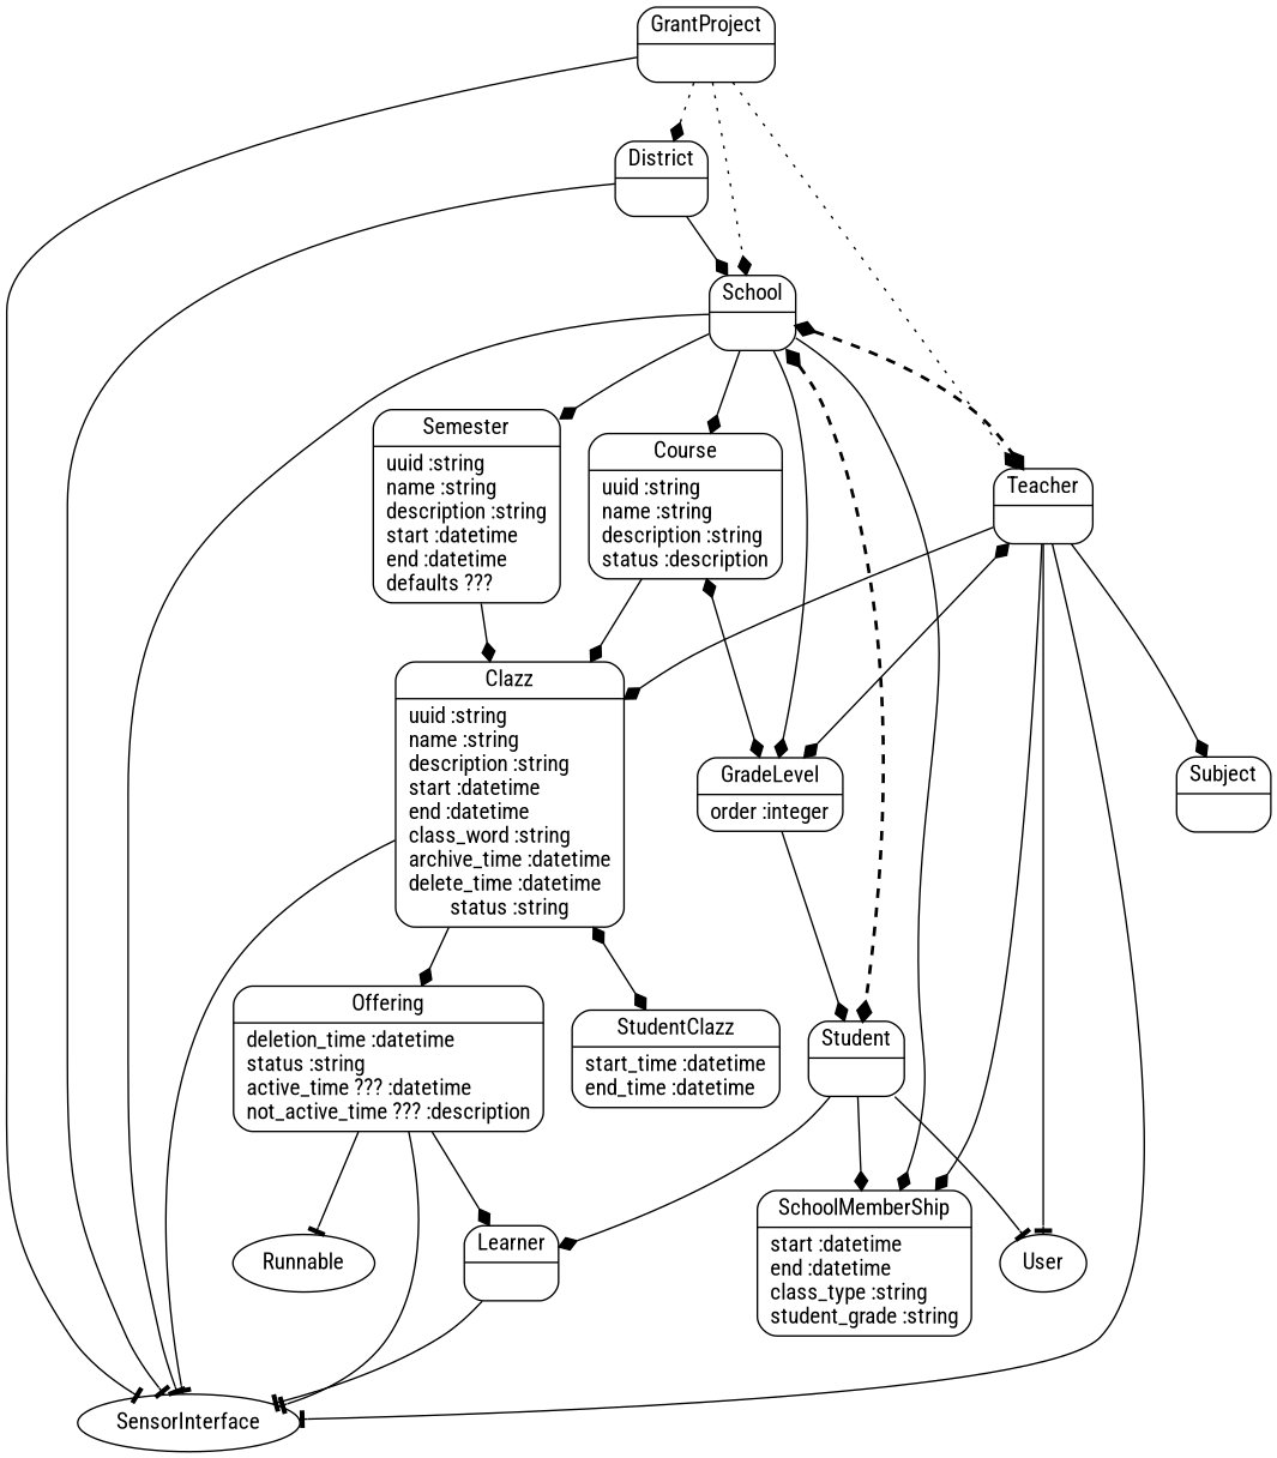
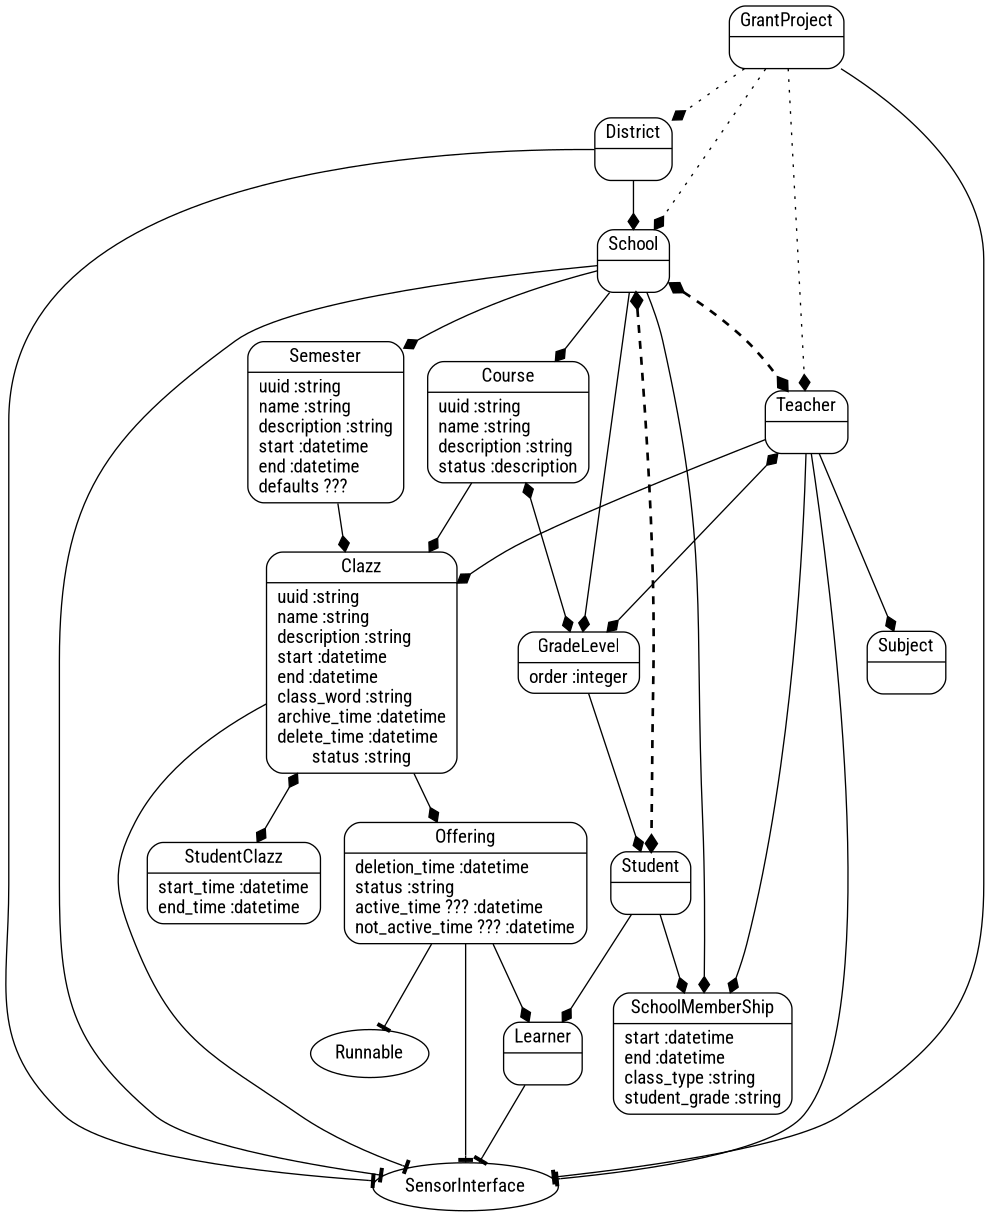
  digraph {
    fontname="Roboto Condensed"
    node [fontname="Roboto Condensed" shape=Mrecord]
    edge [arrowhead=diamond arrowtail=none dir=both fontname="Roboto Condensed"]
    n1 [label="{Course|uuid :string\lname :string\ldescription :string\lstatus :description\l}"]
    n2 [label="{Clazz|uuid :string\lname :string\ldescription :string\lstart :datetime\lend :datetime\lclass_word :string\larchive_time :datetime\ldelete_time :datetime\lstatus :string}"]
    n3 [label="{GradeLevel|order :integer}"]
    n4 [label="{StudentClazz|start_time :datetime\lend_time :datetime\l}"]
-   n5 [label="{Offering|deletion_time :datetime\lstatus :string\lactive_time ??? :datetime\lnot_active_time ??? :description}"]
+   n5 [label="{Offering|deletion_time :datetime\lstatus :string\lactive_time ??? :datetime\lnot_active_time ??? :datetime}"]
    SensorInterface [shape=""]
    n7 [label="{Student|\l}"]
    n8 [label="{Semester|uuid :string\lname :string\ldescription :string\lstart :datetime\lend :datetime\ldefaults ???\l}"]
    n9 [label="{Learner|\l}"]
    Runnable [shape=""]
    n11 [label="{SchoolMemberShip|start :datetime\lend :datetime\lclass_type :string\lstudent_grade :string\l}"]
-   User [shape=""]
    n13 [label="{Subject|\l}"]
    n14 [label="{District|\l}"]
    n15 [label="{School|\l}"]
    n16 [label="{Teacher|\l}"]
    n17 [label="{GrantProject|\l}"]
    n1 -> n2
    n1 -> n3 [arrowtail=diamond]
    n2 -> n4 [arrowtail=diamond]
    n2 -> n5
    n2 -> SensorInterface [arrowhead=tee]
    n3 -> n7
    n5 -> SensorInterface [arrowhead=tee]
    n5 -> n9
    n5 -> Runnable [arrowhead=tee]
    n7 -> n9
    n7 -> n11
-   n7 -> User [arrowhead=tee]
    n8 -> n2
    n9 -> SensorInterface [arrowhead=tee]
    n14 -> SensorInterface [arrowhead=tee]
    n14 -> n15
    n15 -> n1
    n15 -> n3
    n15 -> SensorInterface [arrowhead=tee]
    n15 -> n7 [arrowtail=diamond style="dashed,bold"]
    n15 -> n8
    n15 -> n11
    n15 -> n16 [arrowtail=diamond style="dashed,bold"]
    n16 -> n2
    n16 -> n3 [arrowtail=diamond]
    n16 -> SensorInterface [arrowhead=tee]
    n16 -> n11
-   n16 -> User [arrowhead=tee]
    n16 -> n13
    n17 -> SensorInterface [arrowhead=tee]
    n17 -> n14 [style=dotted]
    n17 -> n15 [style=dotted]
    n17 -> n16 [style=dotted]
  }
